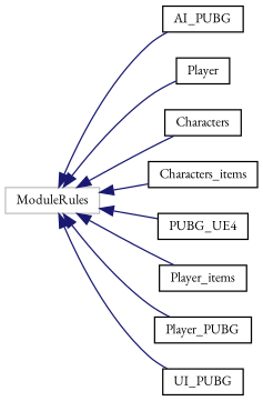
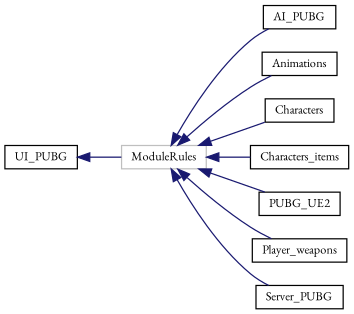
  digraph {
    fontname="EB Garamond"
    rankdir=LR
    node [color=black fillcolor=white fontname="EB Garamond" fontsize=10 shape=record style=filled]
    edge [color=midnightblue dir=back fontname="EB Garamond" fontsize=10 labelfontname=Helvetica labelfontsize=10 style=solid]
    n1 [color=grey75 height=0.2 label=ModuleRules width=0.4]
    n2 [height=0.2 label=AI_PUBG width=0.4]
-   n3 [height=0.2 label=Player width=0.4]
+   n3 [height=0.2 label=Animations width=0.4]
    n4 [height=0.2 label=Characters width=0.4]
    n5 [height=0.2 label=Characters_items width=0.4]
-   n6 [height=0.2 label=PUBG_UE4 width=0.4]
-   n7 [height=0.2 label=Player_items width=0.4]
-   n8 [height=0.2 label=Player_PUBG width=0.4]
+   n6 [height=0.2 label=PUBG_UE2 width=0.4]
+   n7 [height=0.2 label=Player_weapons width=0.4]
+   n8 [height=0.2 label=Server_PUBG width=0.4]
    n9 [height=0.2 label=UI_PUBG width=0.4]
    n1 -> n2
    n1 -> n3
    n1 -> n4
    n1 -> n5
    n1 -> n6
    n1 -> n7
    n1 -> n8
-   n1 -> n9
+   n9 -> n1
  }
